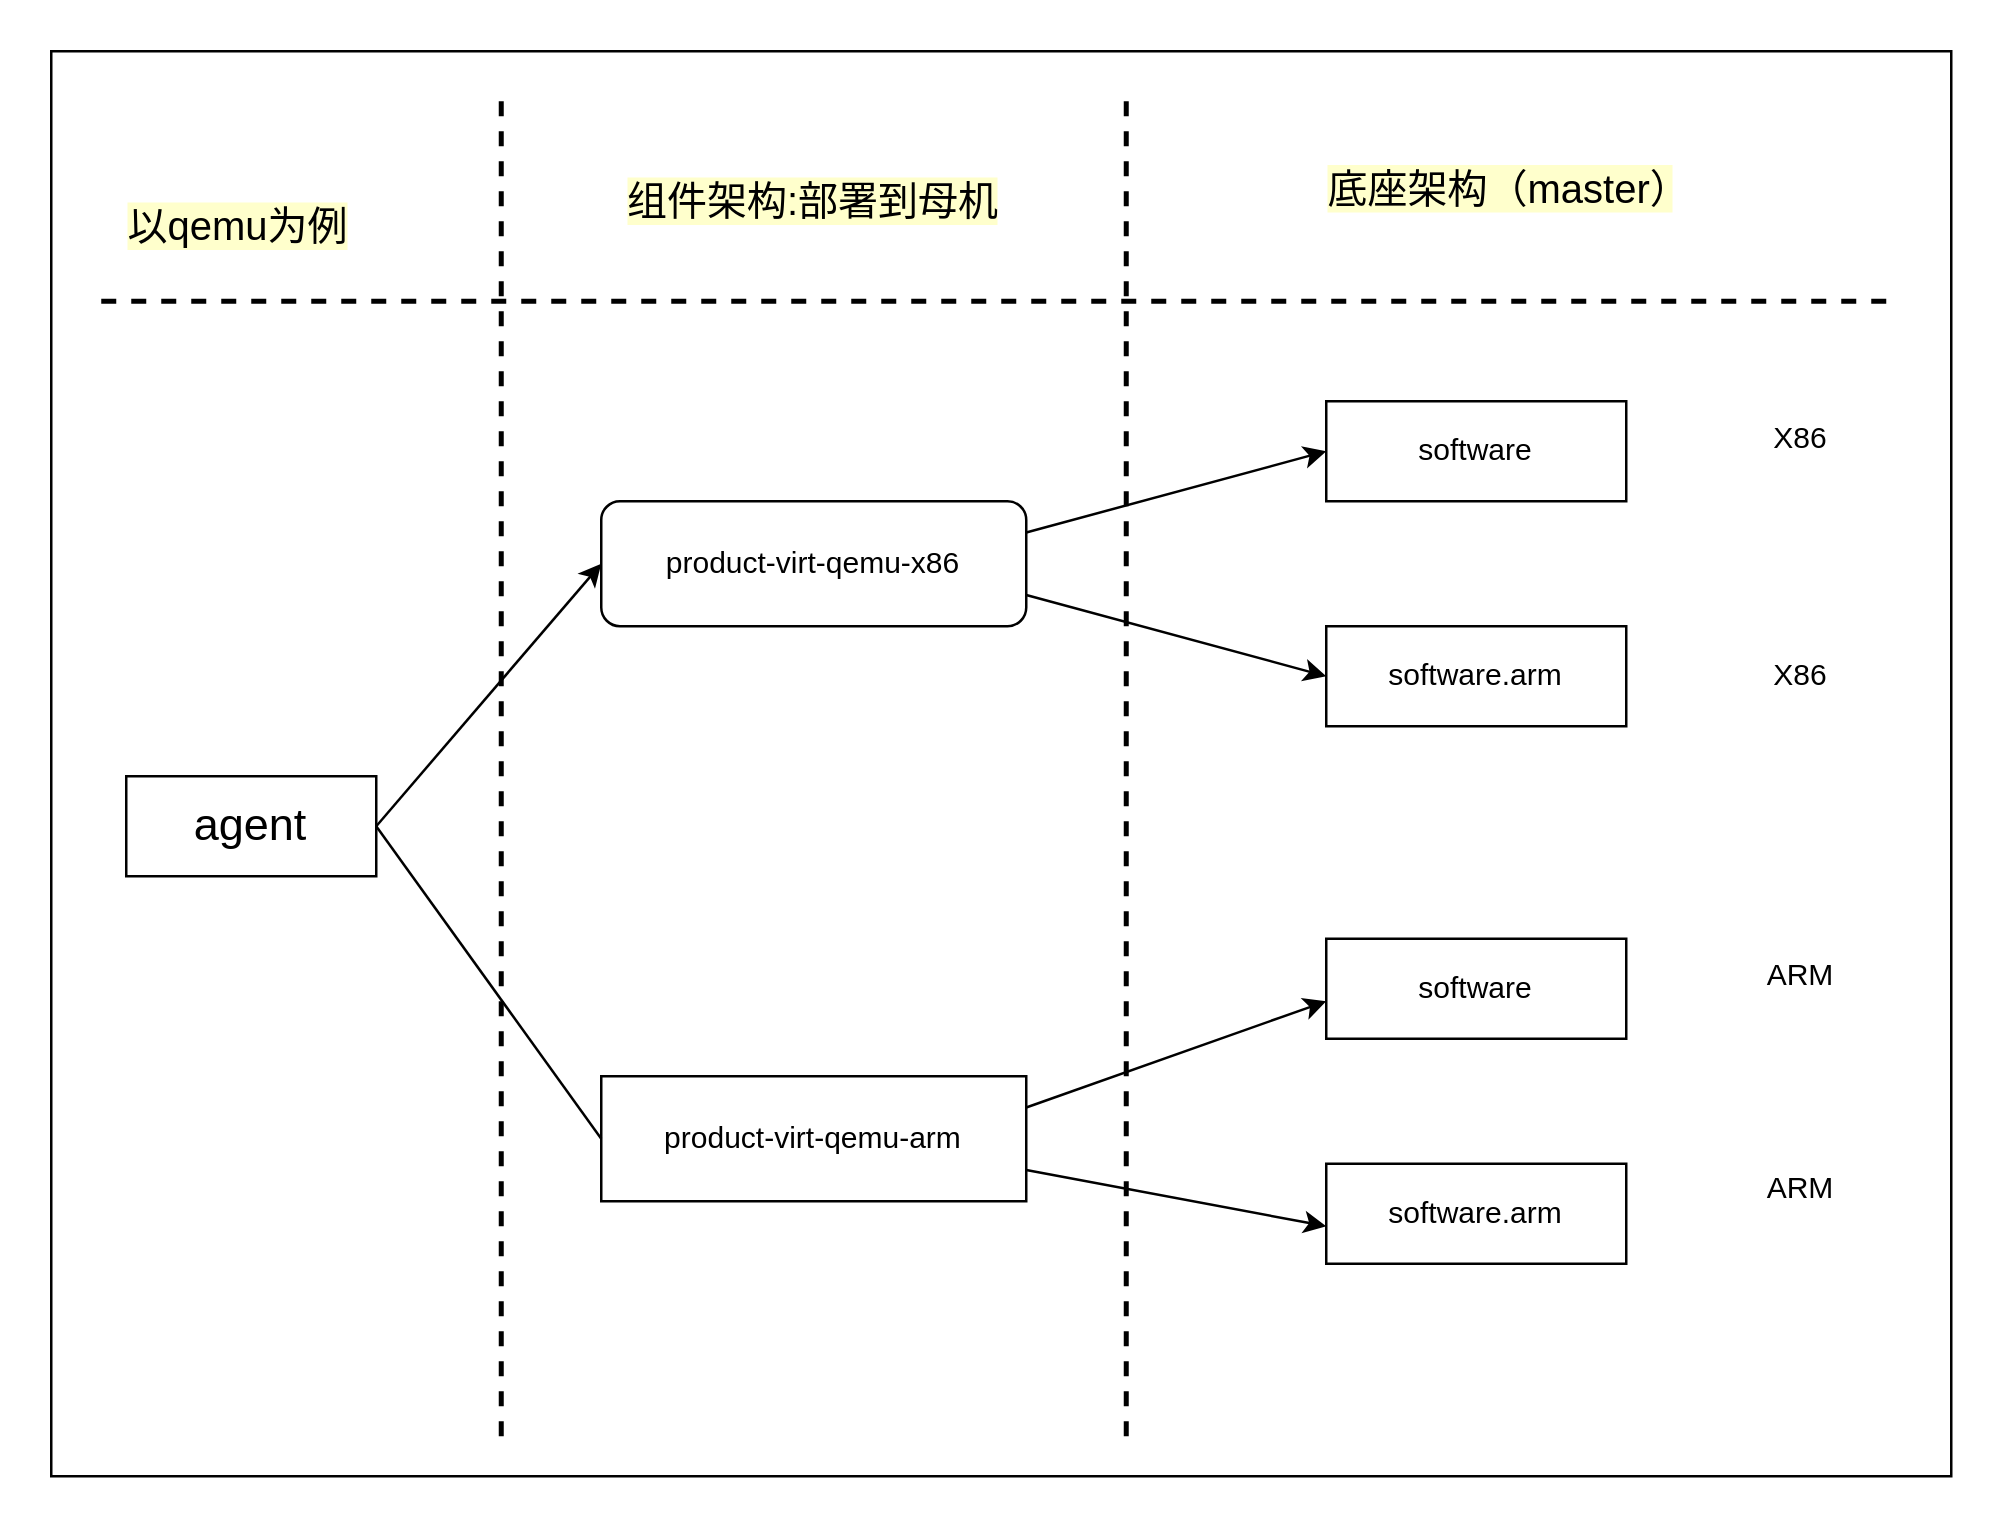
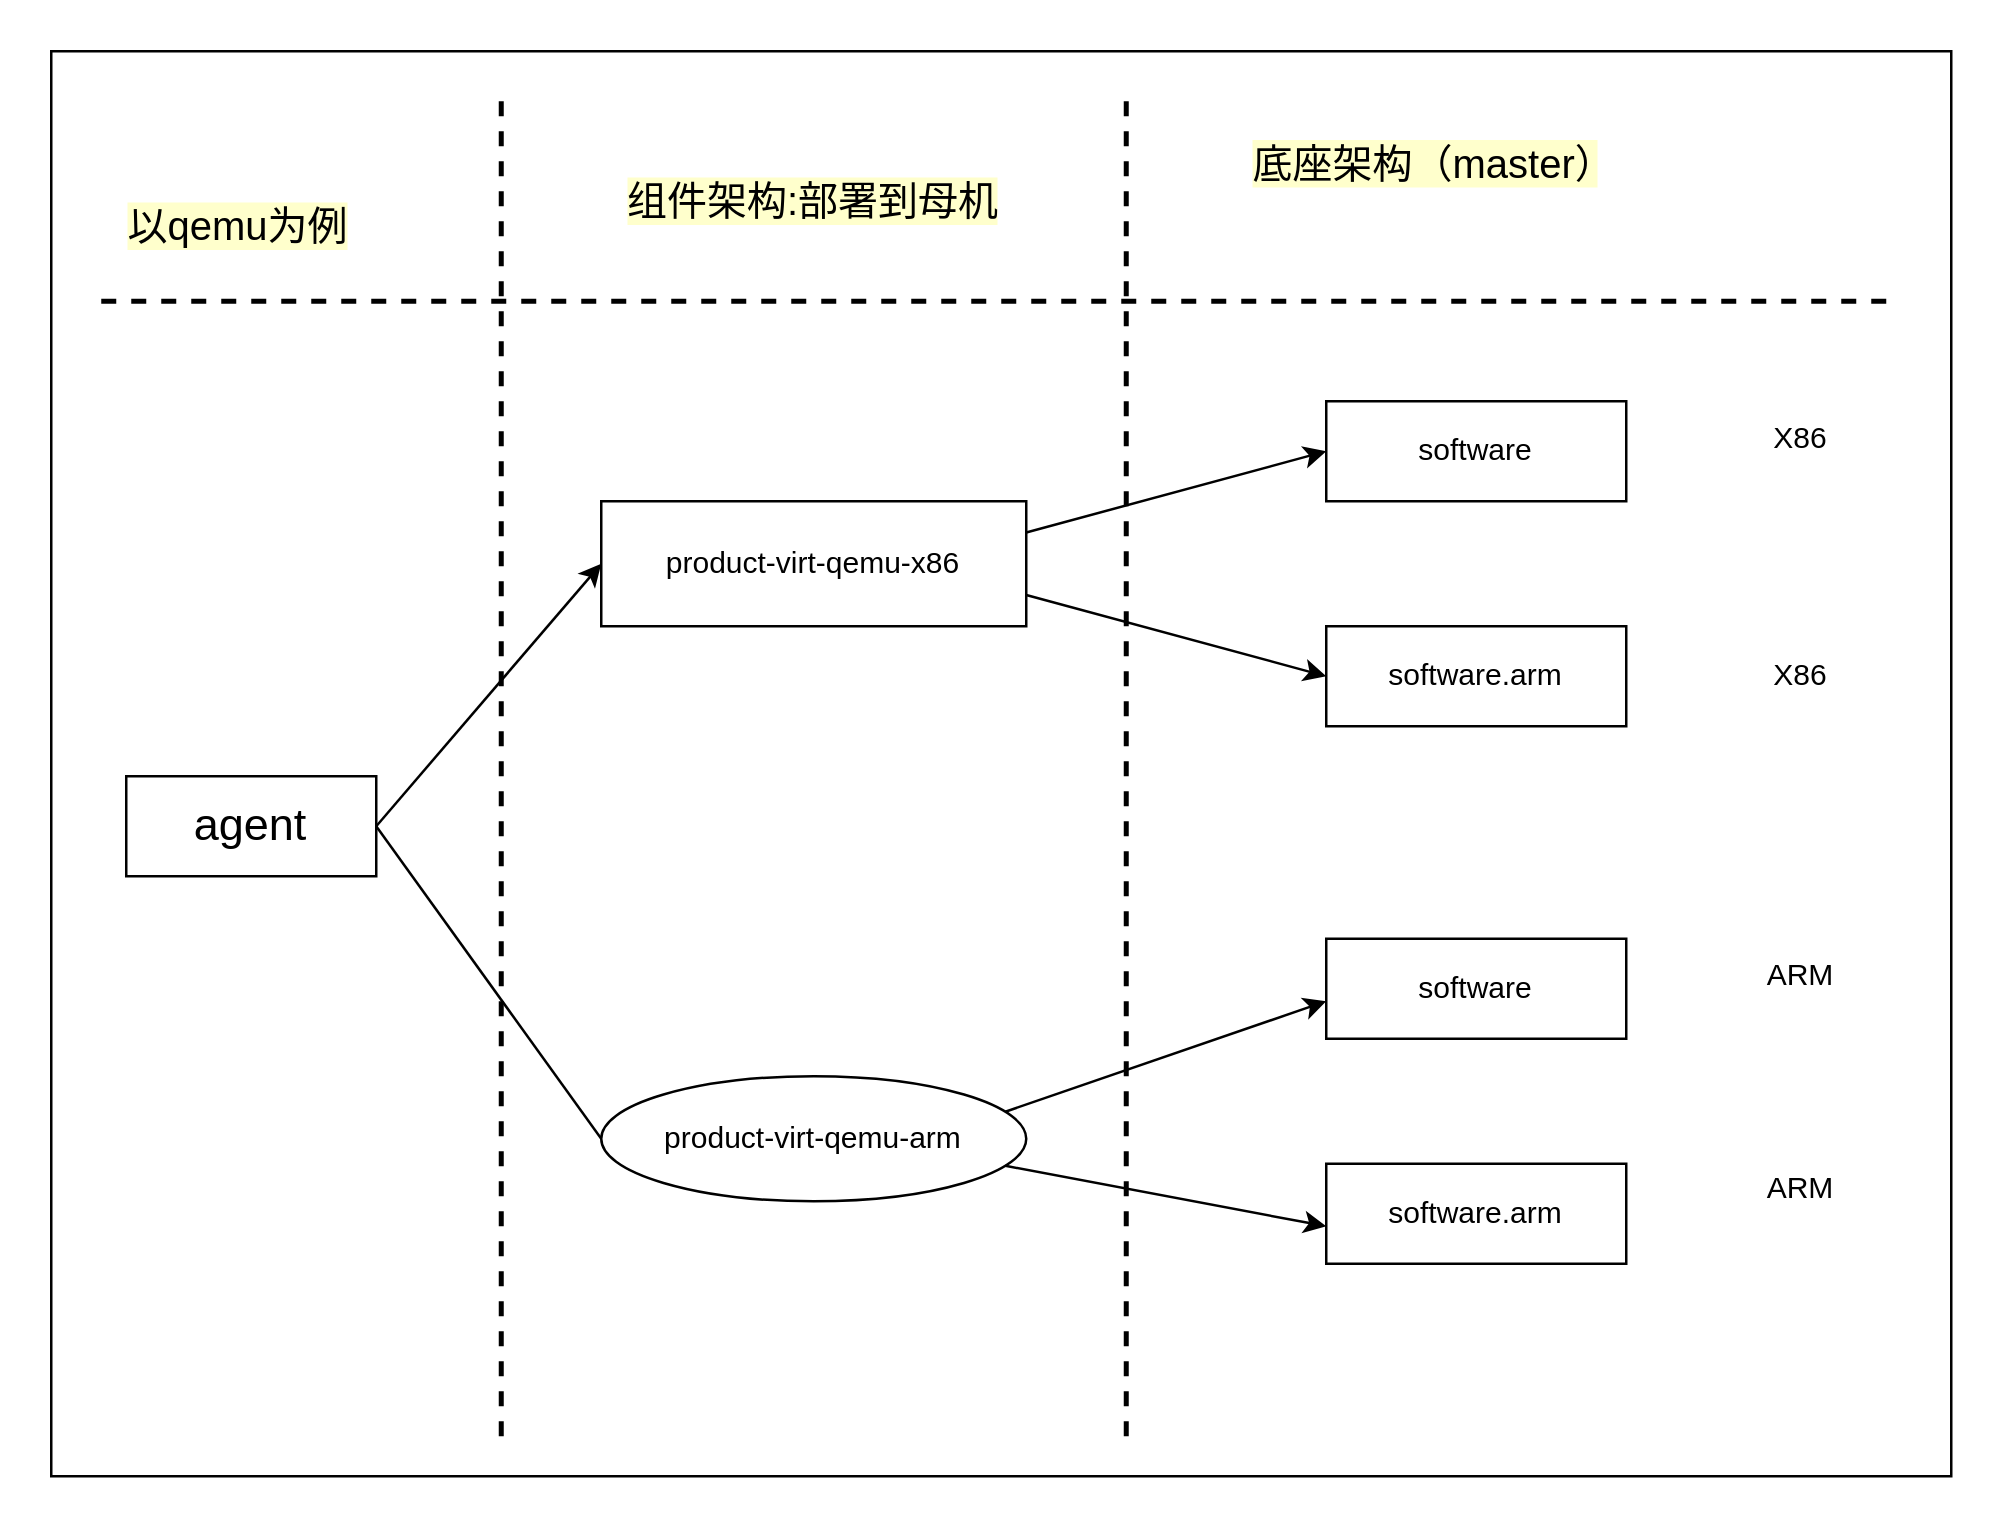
  <mxCell id="0" />
  <mxCell id="1" parent="0" />
  <mxCell id="2" value="" style="rounded=0;whiteSpace=wrap;html=1;" vertex="1" parent="1"><mxGeometry x="20" y="20" width="760" height="570" as="geometry" /></mxCell>
  <mxCell id="3" value="&lt;font style=&quot;font-size: 18px;&quot;&gt;agent&lt;/font&gt;" style="rounded=0;whiteSpace=wrap;html=1;" vertex="1" parent="1"><mxGeometry x="50" y="310" width="100" height="40" as="geometry" /></mxCell>
  <mxCell id="4" value="" style="endArrow=none;dashed=1;html=1;rounded=0;endSize=6;strokeWidth=2;" edge="1" parent="1"><mxGeometry width="50" height="50" relative="1" as="geometry"><mxPoint x="40" y="120" as="sourcePoint" /><mxPoint x="760" y="120" as="targetPoint" /></mxGeometry></mxCell>
  <mxCell id="5" value="" style="endArrow=none;dashed=1;html=1;rounded=0;strokeWidth=2;" edge="1" parent="1"><mxGeometry width="50" height="50" relative="1" as="geometry"><mxPoint x="450" y="40" as="sourcePoint" /><mxPoint x="450" y="580" as="targetPoint" /></mxGeometry></mxCell>
  <mxCell id="6" value="以qemu为例" style="text;html=1;align=center;verticalAlign=middle;whiteSpace=wrap;rounded=0;fontSize=16;labelBackgroundColor=#FFFFCC;" vertex="1" parent="1"><mxGeometry x="40" y="80" width="110" height="20" as="geometry" /></mxCell>
- <mxCell id="7" value="product-virt-qemu-x86" style="whiteSpace=wrap;html=1;rounded=1;" vertex="1" parent="1"><mxGeometry x="240" y="200" width="170" height="50" as="geometry" /></mxCell>
- <mxCell id="8" value="product-virt-qemu-arm" style="rounded=0;whiteSpace=wrap;html=1;" vertex="1" parent="1"><mxGeometry x="240" y="430" width="170" height="50" as="geometry" /></mxCell>
+ <mxCell id="7" value="product-virt-qemu-x86" style="rounded=0;whiteSpace=wrap;html=1;" vertex="1" parent="1"><mxGeometry x="240" y="200" width="170" height="50" as="geometry" /></mxCell>
+ <mxCell id="8" value="product-virt-qemu-arm" style="ellipse;whiteSpace=wrap;html=1;" vertex="1" parent="1"><mxGeometry x="240" y="430" width="170" height="50" as="geometry" /></mxCell>
  <mxCell id="9" value="组件架构:部署到母机" style="text;html=1;align=center;verticalAlign=middle;whiteSpace=wrap;rounded=0;fontSize=16;labelBackgroundColor=#FFFFCC;" vertex="1" parent="1"><mxGeometry x="245" y="62.5" width="160" height="35" as="geometry" /></mxCell>
- <mxCell id="10" value="底座架构（master）" style="text;html=1;align=center;verticalAlign=middle;whiteSpace=wrap;rounded=0;fontSize=16;labelBackgroundColor=#FFFFCC;" vertex="1" parent="1"><mxGeometry x="530" y="60" width="140" height="30" as="geometry" /></mxCell>
+ <mxCell id="10" value="底座架构（master）" style="text;html=1;align=center;verticalAlign=middle;whiteSpace=wrap;rounded=0;fontSize=16;labelBackgroundColor=#FFFFCC;" vertex="1" parent="1"><mxGeometry x="500" y="50" width="140" height="30" as="geometry" /></mxCell>
  <mxCell id="11" value="software" style="rounded=0;whiteSpace=wrap;html=1;" vertex="1" parent="1"><mxGeometry x="530" y="160" width="120" height="40" as="geometry" /></mxCell>
  <mxCell id="12" value="software.arm" style="rounded=0;whiteSpace=wrap;html=1;" vertex="1" parent="1"><mxGeometry x="530" y="250" width="120" height="40" as="geometry" /></mxCell>
  <mxCell id="13" value="X86" style="text;html=1;align=center;verticalAlign=middle;whiteSpace=wrap;rounded=0;" vertex="1" parent="1"><mxGeometry x="690" y="160" width="60" height="30" as="geometry" /></mxCell>
  <mxCell id="14" value="X86" style="text;html=1;align=center;verticalAlign=middle;whiteSpace=wrap;rounded=0;" vertex="1" parent="1"><mxGeometry x="690" y="255" width="60" height="30" as="geometry" /></mxCell>
  <mxCell id="15" value="" style="endArrow=classic;html=1;rounded=0;entryX=0;entryY=0.5;entryDx=0;entryDy=0;exitX=1;exitY=0.25;exitDx=0;exitDy=0;" edge="1" parent="1" source="7" target="11"><mxGeometry width="50" height="50" relative="1" as="geometry"><mxPoint x="410" y="230" as="sourcePoint" /><mxPoint x="460" y="180" as="targetPoint" /></mxGeometry></mxCell>
  <mxCell id="16" value="" style="endArrow=classic;html=1;rounded=0;exitX=1;exitY=0.75;exitDx=0;exitDy=0;entryX=0;entryY=0.5;entryDx=0;entryDy=0;" edge="1" parent="1" source="7" target="12"><mxGeometry width="50" height="50" relative="1" as="geometry"><mxPoint x="420" y="250" as="sourcePoint" /><mxPoint x="510" y="340" as="targetPoint" /></mxGeometry></mxCell>
  <mxCell id="17" value="software" style="rounded=0;whiteSpace=wrap;html=1;" vertex="1" parent="1"><mxGeometry x="530" y="375" width="120" height="40" as="geometry" /></mxCell>
  <mxCell id="18" value="software.arm" style="rounded=0;whiteSpace=wrap;html=1;" vertex="1" parent="1"><mxGeometry x="530" y="465" width="120" height="40" as="geometry" /></mxCell>
  <mxCell id="19" value="ARM" style="text;html=1;align=center;verticalAlign=middle;whiteSpace=wrap;rounded=0;" vertex="1" parent="1"><mxGeometry x="690" y="375" width="60" height="30" as="geometry" /></mxCell>
  <mxCell id="20" value="ARM" style="text;html=1;align=center;verticalAlign=middle;whiteSpace=wrap;rounded=0;" vertex="1" parent="1"><mxGeometry x="690" y="460" width="60" height="30" as="geometry" /></mxCell>
  <mxCell id="21" value="" style="endArrow=classic;html=1;rounded=0;entryX=0;entryY=0.5;entryDx=0;entryDy=0;exitX=1;exitY=0.25;exitDx=0;exitDy=0;" edge="1" parent="1" source="8"><mxGeometry width="50" height="50" relative="1" as="geometry"><mxPoint x="410" y="433" as="sourcePoint" /><mxPoint x="530" y="400" as="targetPoint" /></mxGeometry></mxCell>
  <mxCell id="22" value="" style="endArrow=classic;html=1;rounded=0;entryX=0;entryY=0.5;entryDx=0;entryDy=0;exitX=1;exitY=0.75;exitDx=0;exitDy=0;" edge="1" parent="1" source="8"><mxGeometry width="50" height="50" relative="1" as="geometry"><mxPoint x="420" y="470" as="sourcePoint" /><mxPoint x="530" y="490" as="targetPoint" /></mxGeometry></mxCell>
  <mxCell id="23" value="" style="endArrow=none;dashed=1;html=1;rounded=0;strokeWidth=2;" edge="1" parent="1"><mxGeometry width="50" height="50" relative="1" as="geometry"><mxPoint x="200" y="40" as="sourcePoint" /><mxPoint x="200" y="580" as="targetPoint" /></mxGeometry></mxCell>
  <mxCell id="24" value="" style="endArrow=classic;html=1;rounded=0;entryX=0;entryY=0.5;entryDx=0;entryDy=0;" edge="1" parent="1" target="7"><mxGeometry width="50" height="50" relative="1" as="geometry"><mxPoint x="150" y="330" as="sourcePoint" /><mxPoint x="230" y="230" as="targetPoint" /></mxGeometry></mxCell>
  <mxCell id="25" value="" style="endArrow=none;html=1;rounded=0;exitX=1;exitY=0.5;exitDx=0;exitDy=0;entryX=0;entryY=0.5;entryDx=0;entryDy=0;" edge="1" parent="1" source="3" target="8"><mxGeometry width="50" height="50" relative="1" as="geometry"><mxPoint x="230" y="360" as="sourcePoint" /><mxPoint x="280" y="310" as="targetPoint" /></mxGeometry></mxCell>
